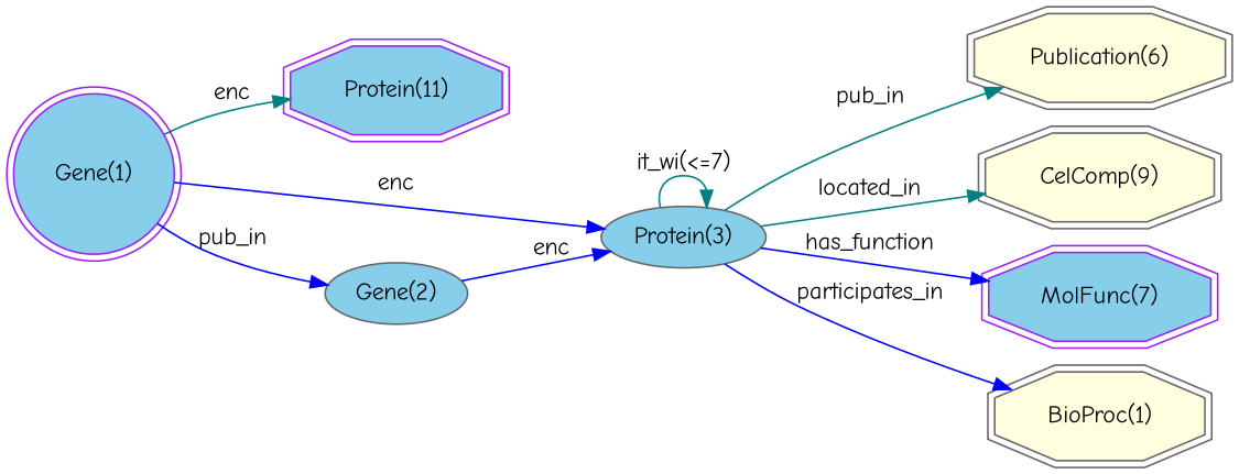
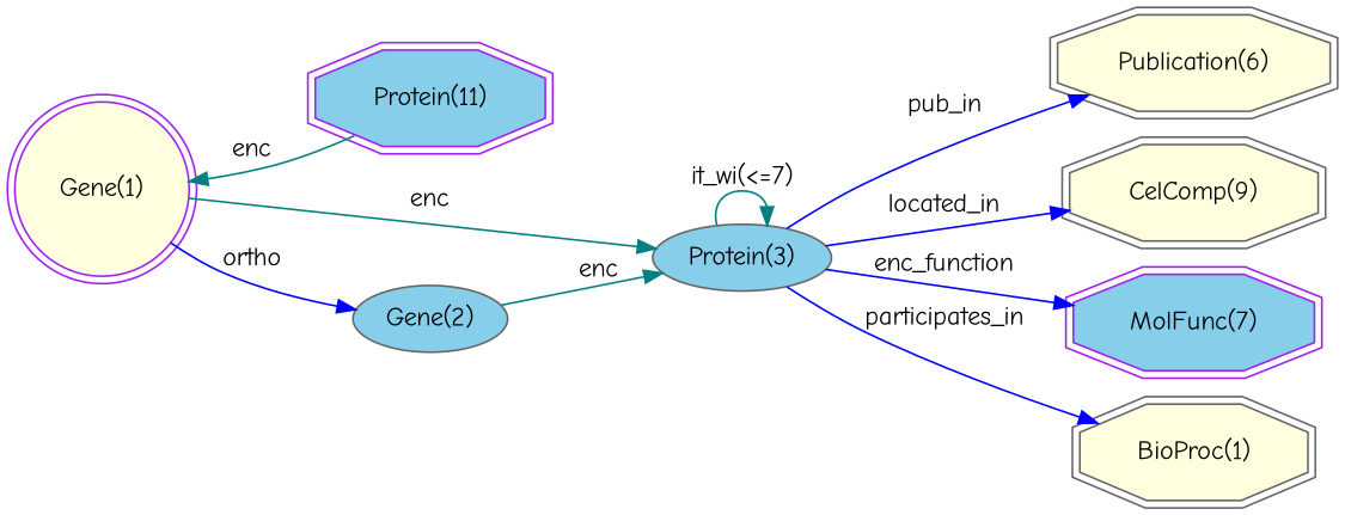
  digraph {
    fontname="Comic Neue"
    rankdir=LR
    node [color=gray40 fillcolor=lightyellow fontname="Comic Neue" shape=doubleoctagon style=filled]
    edge [color=blue fontname="Comic Neue"]
    "Publication(6)" [height=0.61111 width=1.9362]
    "CelComp(9)" [height=0.61111 width=1.7443]
    "MolFunc(7)" [color=purple fillcolor=skyblue height=0.61111 width=1.7]
    n4 [height=0.61111 label="BioProc(1)" width=1.5966]
-   "Gene(1)" [color=purple fillcolor=skyblue height=1.1966 shape=doublecircle width=1.1966]
+   "Gene(1)" [color=purple height=1.1966 shape=doublecircle width=1.1966]
    "Protein(11)" [color=purple fillcolor=skyblue height=0.61111 width=1.6163]
    "Protein(3)" [fillcolor=skyblue height=0.5 width=1.2768 shape=""]
    "Gene(2)" [fillcolor=skyblue height=0.5 width=1.0855 shape=""]
-   "Gene(1)" -> "Protein(11)" [color=teal label=enc]
-   "Gene(1)" -> "Protein(3)" [label=enc]
-   "Gene(1)" -> "Gene(2)" [label=pub_in]
-   "Protein(3)" -> "Publication(6)" [color=teal label=pub_in]
-   "Protein(3)" -> "CelComp(9)" [color=teal label=located_in]
-   "Protein(3)" -> "MolFunc(7)" [label=has_function]
+   "Protein(11)" -> "Gene(1)" [color=teal label=enc]
+   "Gene(1)" -> "Protein(3)" [color=teal label=enc]
+   "Gene(1)" -> "Gene(2)" [label=ortho]
+   "Protein(3)" -> "Publication(6)" [label=pub_in]
+   "Protein(3)" -> "CelComp(9)" [label=located_in]
+   "Protein(3)" -> "MolFunc(7)" [label=enc_function]
    "Protein(3)" -> n4 [label=participates_in]
    "Protein(3)" -> "Protein(3)" [color=teal label="it_wi(<=7)"]
-   "Gene(2)" -> "Protein(3)" [label=enc]
+   "Gene(2)" -> "Protein(3)" [color=teal label=enc]
  }
